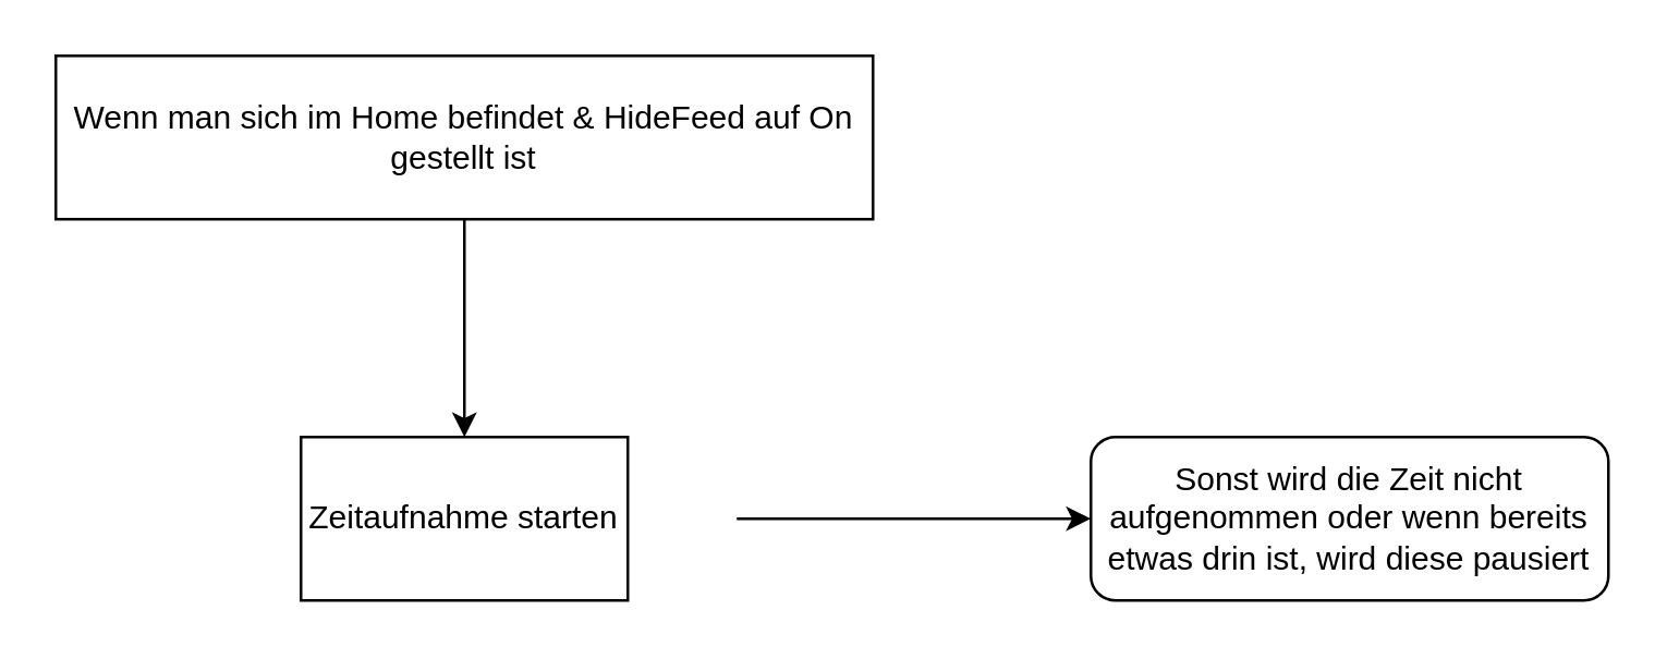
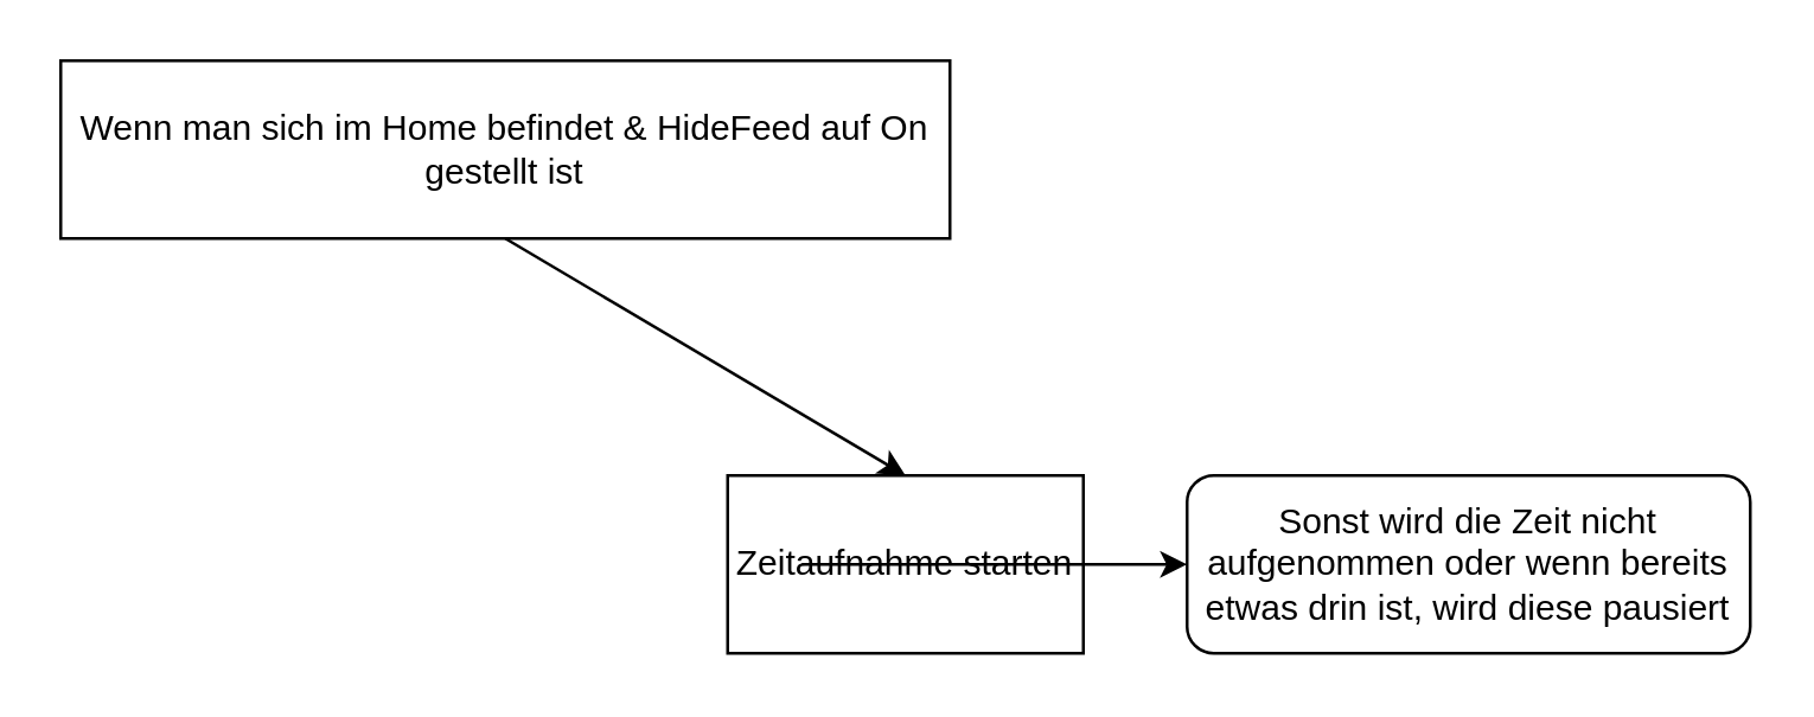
  <mxCell id="0" />
  <mxCell id="1" parent="0" />
  <mxCell id="2" value="Wenn man sich im Home befindet &amp;amp; HideFeed auf On gestellt ist" style="rounded=0;whiteSpace=wrap;html=1;" vertex="1" parent="1"><mxGeometry x="20" y="20" width="300" height="60" as="geometry" /></mxCell>
  <mxCell id="3" value="" style="endArrow=classic;html=1;exitX=0.5;exitY=1;exitDx=0;exitDy=0;entryX=0.5;entryY=0;entryDx=0;entryDy=0;" edge="1" parent="1" source="2" target="4"><mxGeometry width="50" height="50" relative="1" as="geometry"><mxPoint x="280" y="390" as="sourcePoint" /><mxPoint x="170" y="180" as="targetPoint" /></mxGeometry></mxCell>
- <mxCell id="4" value="Zeitaufnahme starten" style="rounded=0;whiteSpace=wrap;html=1;" vertex="1" parent="1"><mxGeometry x="110" y="160" width="120" height="60" as="geometry" /></mxCell>
+ <mxCell id="4" value="Zeitaufnahme starten" style="rounded=0;whiteSpace=wrap;html=1;" vertex="1" parent="1"><mxGeometry x="245" y="160" width="120" height="60" as="geometry" /></mxCell>
  <mxCell id="5" value="" style="endArrow=classic;html=1;entryX=0;entryY=0.5;entryDx=0;entryDy=0;" edge="1" parent="1" target="6"><mxGeometry width="50" height="50" relative="1" as="geometry"><mxPoint x="270" y="190" as="sourcePoint" /><mxPoint x="480" y="190" as="targetPoint" /></mxGeometry></mxCell>
  <mxCell id="6" value="Sonst wird die Zeit nicht aufgenommen oder wenn bereits etwas drin ist, wird diese pausiert" style="rounded=1;whiteSpace=wrap;html=1;" vertex="1" parent="1"><mxGeometry x="400" y="160" width="190" height="60" as="geometry" /></mxCell>
